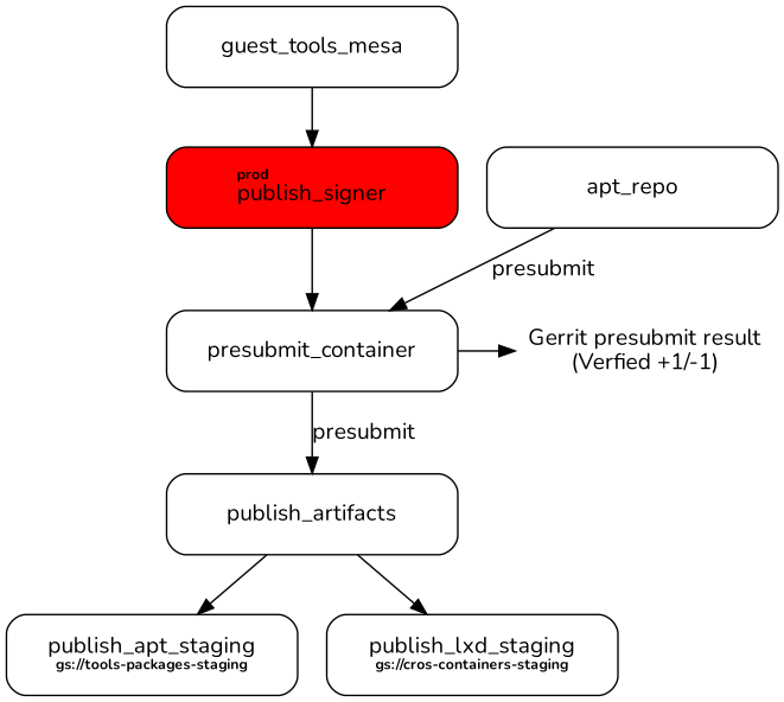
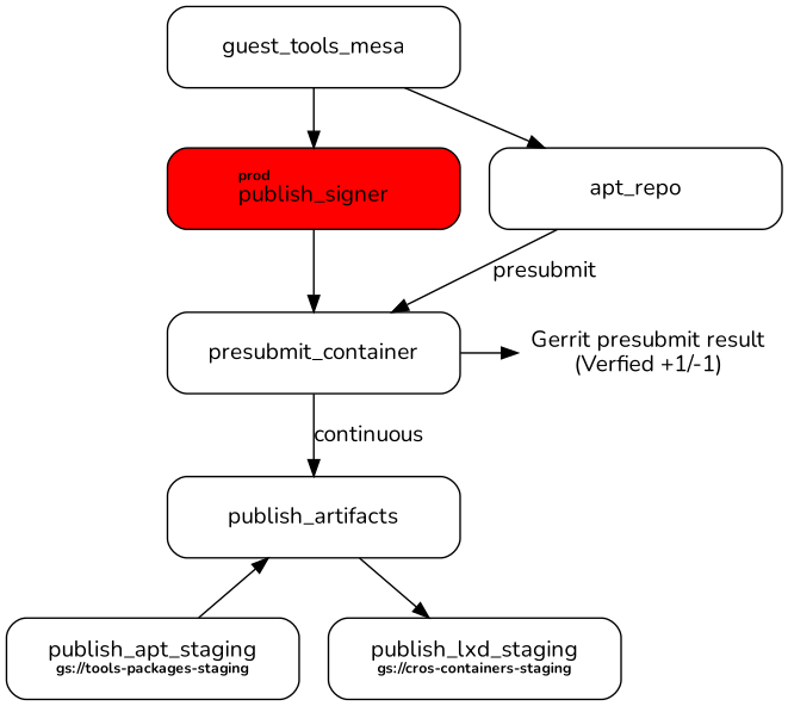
  digraph {
    fontname=Nunito
    node [fontname=Nunito shape=rectangle style=rounded]
    edge [fontname=Nunito]
    n1 [height=0.7 label=<Gerrit presubmit result<br/>(Verfied +1/-1)> shape=none width=2]
    n2 [height=0.7 label=presubmit_container width=2.5]
    n3 [height=0.7 label=<publish_apt_staging<br/><font point-size="9"><b>gs://tools-packages-staging</b></font>> width=2.5]
    n4 [height=0.7 label=<publish_lxd_staging<br/><font point-size="9"><b>gs://cros-containers-staging</b></font>> width=2.5]
    publish_artifacts [height=0.7 width=2.5]
    n6 [fillcolor=red height=0.7 label=<<font point-size="9"><b>prod</b></font><br align="left"/>publish_signer<br/>> style="filled,rounded" width=2.5]
    guest_tools_mesa [height=0.7 width=2.5]
    apt_repo [height=0.7 width=2.5]
    subgraph sub_1 {
      rank=same
      n1
      n2
    }
    subgraph sub_2 {
      rank=same
      n3
      n4
    }
    n2 -> n1
-   n2 -> publish_artifacts [label=presubmit]
-   publish_artifacts -> n3
+   n2 -> publish_artifacts [label=continuous]
+   n3 -> publish_artifacts
    publish_artifacts -> n4
    n6 -> n2 [weight=10]
    guest_tools_mesa -> n6 [weight=10]
+   guest_tools_mesa -> apt_repo
    apt_repo -> n2 [label=presubmit]
  }
